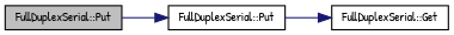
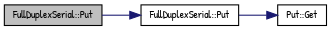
  digraph {
    rankdir=LR
    fontname="Patrick Hand"
    node [color=black fillcolor=white fontname="Patrick Hand" fontsize=10 shape=record style=filled]
    edge [color=midnightblue fontname="Patrick Hand" fontsize=10 labelfontname=Helvetica labelfontsize=10 style=solid]
    n1 [fillcolor=grey75 fontcolor=black height=0.2 label="FullDuplexSerial::Put" width=0.4]
    n2 [height=0.2 label="FullDuplexSerial::Put" width=0.4]
-   n3 [height=0.2 label="FullDuplexSerial::Get" width=0.4]
+   n3 [height=0.2 label="Put::Get" width=0.4]
    n1 -> n2
    n2 -> n3
  }
